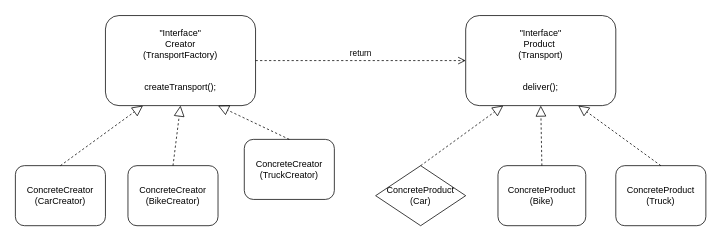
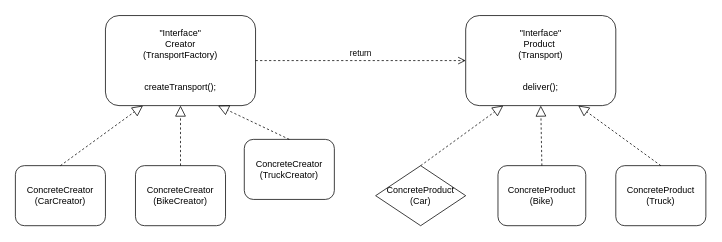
  <mxCell id="0" />
  <mxCell id="1" parent="0" />
  <mxCell id="2" value="&quot;Interface&quot;&lt;div&gt;Product&amp;nbsp;&lt;/div&gt;&lt;div&gt;(Transport)&lt;/div&gt;&lt;div&gt;&lt;br&gt;&lt;/div&gt;&lt;div&gt;&lt;br&gt;&lt;/div&gt;&lt;div&gt;deliver();&lt;/div&gt;" style="rounded=1;whiteSpace=wrap;html=1;" parent="1" vertex="1"><mxGeometry x="620" y="20" width="200" height="120" as="geometry" /></mxCell>
  <mxCell id="3" value="ConcreteProduct&lt;div&gt;(Car)&lt;/div&gt;" style="rhombus;whiteSpace=wrap;html=1;" parent="1" vertex="1"><mxGeometry x="500" y="220" width="120" height="80" as="geometry" /></mxCell>
  <mxCell id="4" value="ConcreteProduct&lt;div&gt;(Bike)&lt;/div&gt;" style="rounded=1;whiteSpace=wrap;html=1;" parent="1" vertex="1"><mxGeometry x="663" y="220" width="117" height="80" as="geometry" /></mxCell>
  <mxCell id="5" value="ConcreteProduct&lt;div&gt;(Truck)&lt;/div&gt;" style="rounded=1;whiteSpace=wrap;html=1;" parent="1" vertex="1"><mxGeometry x="820" y="220" width="120" height="80" as="geometry" /></mxCell>
  <mxCell id="6" value="" style="endArrow=block;dashed=1;endFill=0;endSize=12;html=1;rounded=0;exitX=0.5;exitY=0;exitDx=0;exitDy=0;entryX=0.25;entryY=1;entryDx=0;entryDy=0;" parent="1" source="3" target="2" edge="1"><mxGeometry width="160" relative="1" as="geometry"><mxPoint x="600" y="370" as="sourcePoint" /><mxPoint x="760" y="370" as="targetPoint" /></mxGeometry></mxCell>
  <mxCell id="7" value="" style="endArrow=block;dashed=1;endFill=0;endSize=12;html=1;rounded=0;exitX=0.5;exitY=0;exitDx=0;exitDy=0;entryX=0.5;entryY=1;entryDx=0;entryDy=0;" parent="1" source="4" target="2" edge="1"><mxGeometry width="160" relative="1" as="geometry"><mxPoint x="600" y="370" as="sourcePoint" /><mxPoint x="760" y="370" as="targetPoint" /></mxGeometry></mxCell>
  <mxCell id="8" value="" style="endArrow=block;dashed=1;endFill=0;endSize=12;html=1;rounded=0;exitX=0.5;exitY=0;exitDx=0;exitDy=0;entryX=0.75;entryY=1;entryDx=0;entryDy=0;" parent="1" source="5" target="2" edge="1"><mxGeometry width="160" relative="1" as="geometry"><mxPoint x="600" y="370" as="sourcePoint" /><mxPoint x="760" y="370" as="targetPoint" /></mxGeometry></mxCell>
  <mxCell id="9" value="&quot;Interface&quot;&lt;br&gt;Creator&lt;br&gt;&lt;div&gt;(TransportFactory)&lt;/div&gt;&lt;div&gt;&lt;br&gt;&lt;/div&gt;&lt;div&gt;&lt;br&gt;&lt;/div&gt;&lt;div&gt;createTransport();&lt;/div&gt;" style="rounded=1;whiteSpace=wrap;html=1;" parent="1" vertex="1"><mxGeometry x="140" y="20" width="200" height="120" as="geometry" /></mxCell>
  <mxCell id="10" value="ConcreteCreator&lt;div&gt;(CarCreator)&lt;/div&gt;" style="rounded=1;whiteSpace=wrap;html=1;" parent="1" vertex="1"><mxGeometry x="20" y="220" width="120" height="80" as="geometry" /></mxCell>
- <mxCell id="11" value="ConcreteCreator&lt;div&gt;(BikeCreator)&lt;/div&gt;" style="rounded=1;whiteSpace=wrap;html=1;" parent="1" vertex="1"><mxGeometry x="170" y="220" width="120" height="80" as="geometry" /></mxCell>
+ <mxCell id="11" value="ConcreteCreator&lt;div&gt;(BikeCreator)&lt;/div&gt;" style="rounded=1;whiteSpace=wrap;html=1;" parent="1" vertex="1"><mxGeometry x="180" y="220" width="120" height="80" as="geometry" /></mxCell>
  <mxCell id="12" value="ConcreteCreator&lt;div&gt;(TruckCreator)&lt;/div&gt;" style="rounded=1;whiteSpace=wrap;html=1;" parent="1" vertex="1"><mxGeometry x="325" y="185" width="120" height="80" as="geometry" /></mxCell>
  <mxCell id="13" value="return" style="html=1;verticalAlign=bottom;endArrow=open;dashed=1;endSize=8;curved=0;rounded=0;exitX=1;exitY=0.5;exitDx=0;exitDy=0;entryX=0;entryY=0.5;entryDx=0;entryDy=0;" parent="1" source="9" target="2" edge="1"><mxGeometry relative="1" as="geometry"><mxPoint x="490" y="210" as="sourcePoint" /><mxPoint x="410" y="210" as="targetPoint" /></mxGeometry></mxCell>
  <mxCell id="14" value="" style="endArrow=block;dashed=1;endFill=0;endSize=12;html=1;rounded=0;exitX=0.5;exitY=0;exitDx=0;exitDy=0;entryX=0.25;entryY=1;entryDx=0;entryDy=0;" edge="1" parent="1" source="10" target="9"><mxGeometry width="160" relative="1" as="geometry"><mxPoint x="570" y="230" as="sourcePoint" /><mxPoint x="680" y="150" as="targetPoint" /></mxGeometry></mxCell>
  <mxCell id="15" value="" style="endArrow=block;dashed=1;endFill=0;endSize=12;html=1;rounded=0;exitX=0.5;exitY=0;exitDx=0;exitDy=0;entryX=0.5;entryY=1;entryDx=0;entryDy=0;" edge="1" parent="1" source="11" target="9"><mxGeometry width="160" relative="1" as="geometry"><mxPoint x="580" y="240" as="sourcePoint" /><mxPoint x="690" y="160" as="targetPoint" /></mxGeometry></mxCell>
  <mxCell id="16" value="" style="endArrow=block;dashed=1;endFill=0;endSize=12;html=1;rounded=0;exitX=0.5;exitY=0;exitDx=0;exitDy=0;entryX=0.75;entryY=1;entryDx=0;entryDy=0;" edge="1" parent="1" source="12" target="9"><mxGeometry width="160" relative="1" as="geometry"><mxPoint x="590" y="250" as="sourcePoint" /><mxPoint x="700" y="170" as="targetPoint" /></mxGeometry></mxCell>
